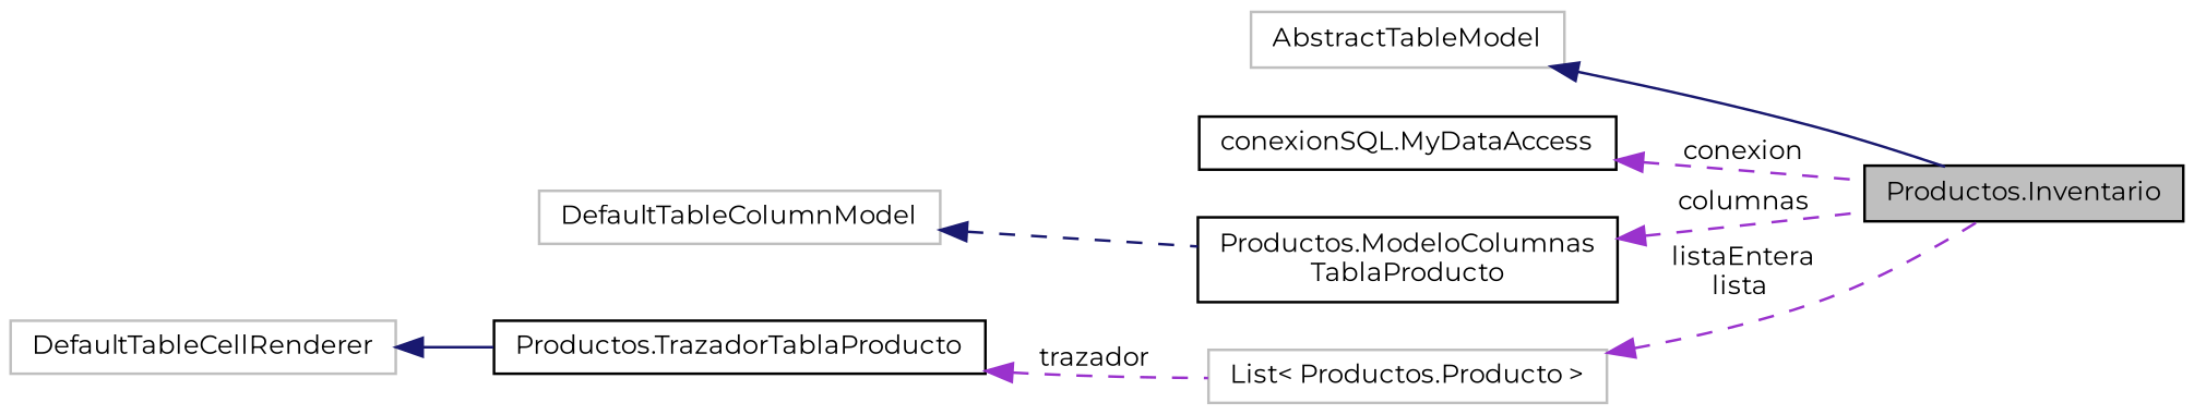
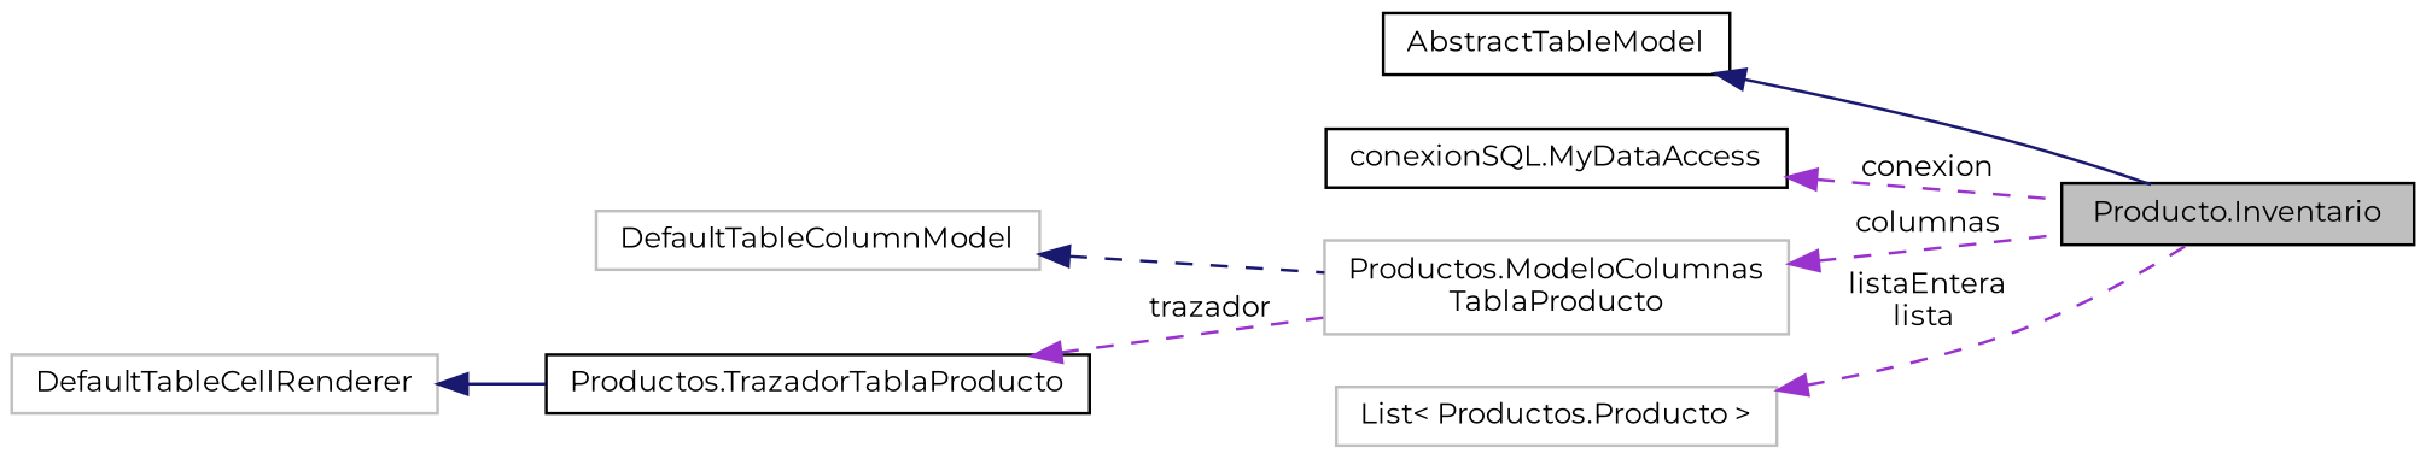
  digraph {
    fontname=Montserrat
    rankdir=LR
    node [color=black fillcolor=white fontname=Montserrat fontsize=10 shape=record style=filled]
    edge [color=darkorchid3 dir=back fontname=Montserrat fontsize=10 labelfontname=Helvetica labelfontsize=10 style=dashed]
-   n1 [fillcolor=grey75 fontcolor=black height=0.2 label="Productos.Inventario" width=0.4]
-   n2 [color=grey75 height=0.2 label=AbstractTableModel width=0.4]
+   n1 [fillcolor=grey75 fontcolor=black height=0.2 label="Producto.Inventario" width=0.4]
+   n2 [height=0.2 label=AbstractTableModel width=0.4]
    n3 [height=0.2 label="conexionSQL.MyDataAccess" width=0.4]
-   n4 [height=0.2 label="Productos.ModeloColumnas\lTablaProducto" width=0.4]
+   n4 [color=grey75 height=0.2 label="Productos.ModeloColumnas\lTablaProducto" width=0.4]
    n5 [color=grey75 height=0.2 label=DefaultTableColumnModel width=0.4]
    n6 [height=0.2 label="Productos.TrazadorTablaProducto" width=0.4]
    n7 [color=grey75 height=0.2 label=DefaultTableCellRenderer width=0.4]
    n8 [color=grey75 height=0.2 label="List\< Productos.Producto \>" width=0.4]
    n2 -> n1 [color=midnightblue style=solid]
    n3 -> n1 [label=" conexion"]
    n4 -> n1 [label=" columnas"]
    n5 -> n4 [color=midnightblue]
-   n6 -> n8 [label=" trazador"]
+   n6 -> n4 [label=" trazador"]
    n7 -> n6 [color=midnightblue style=solid]
    n8 -> n1 [label=" listaEntera\nlista"]
  }
